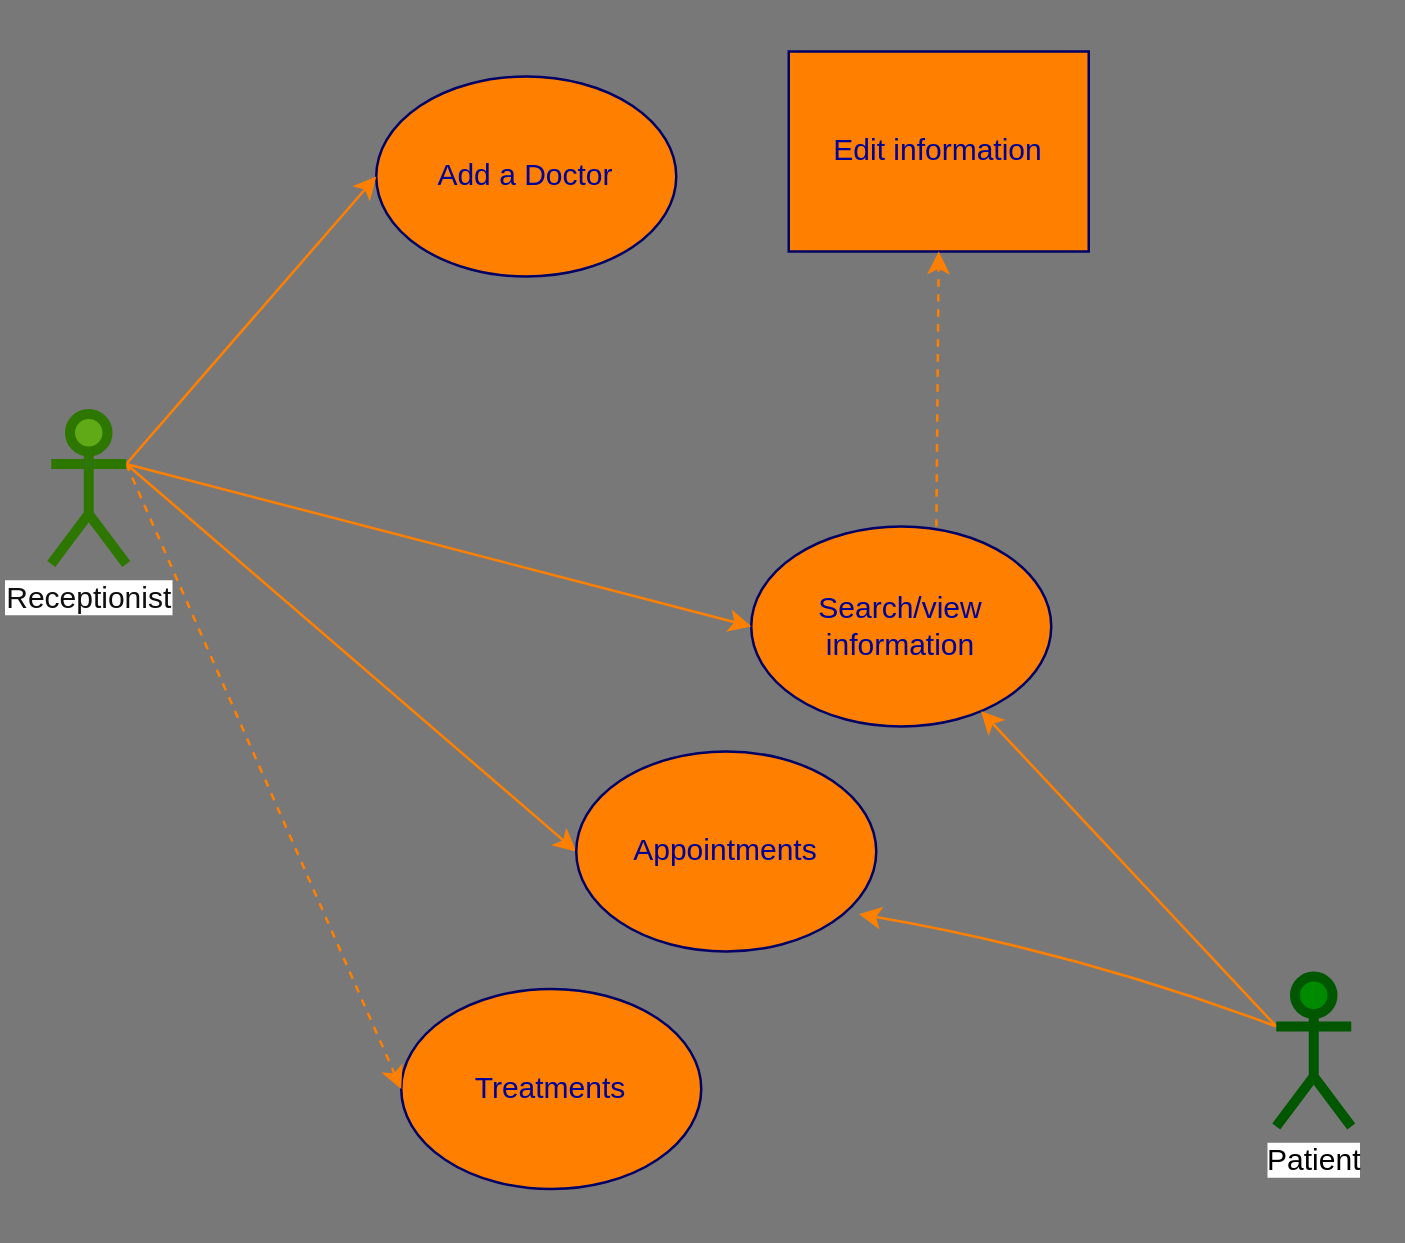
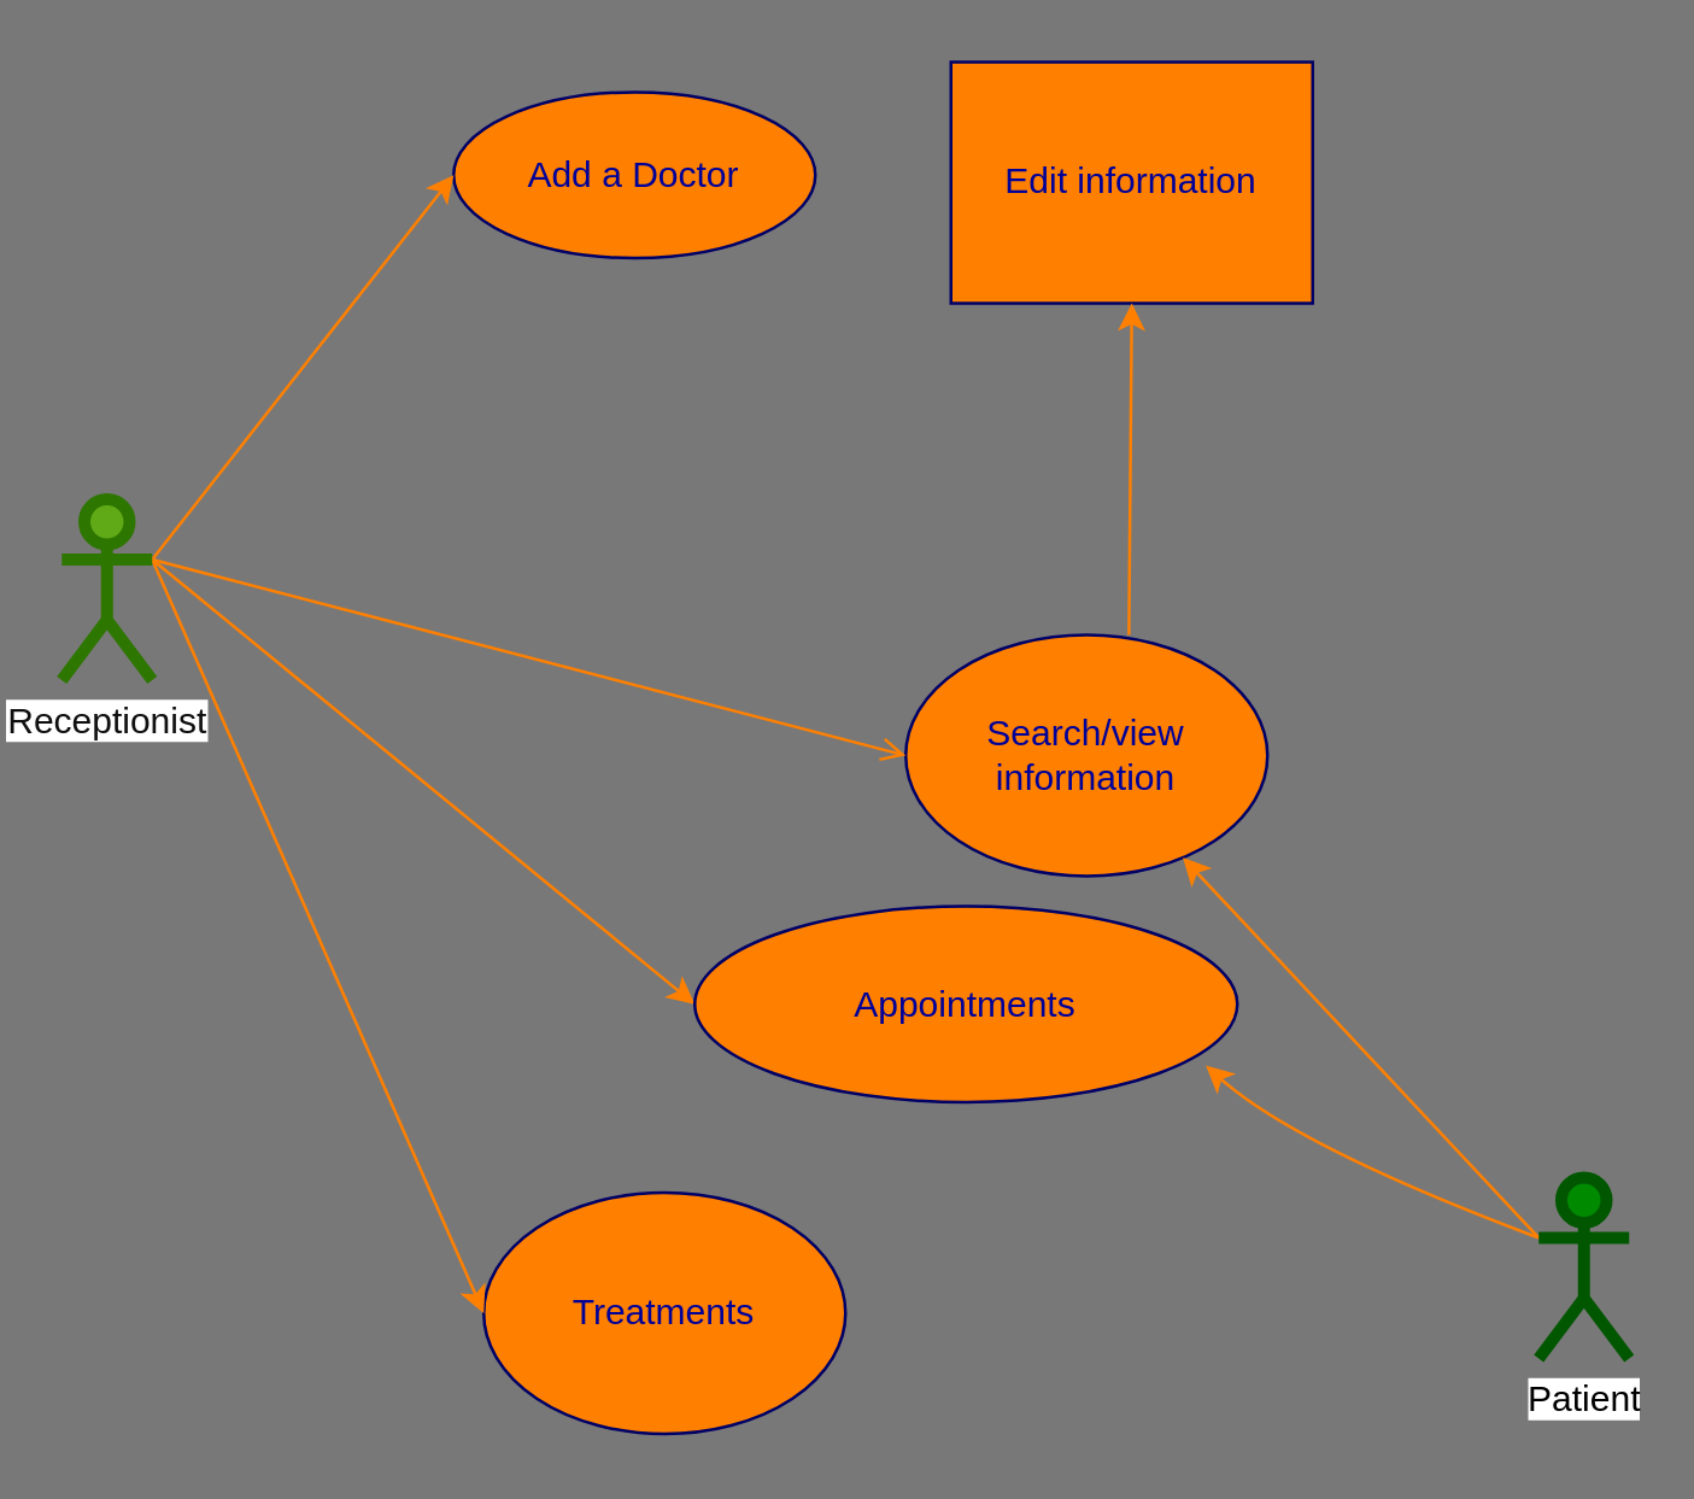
  <mxCell id="0" />
  <mxCell id="1" parent="0" />
- <mxCell id="2" value="Add a Doctor" style="ellipse;whiteSpace=wrap;html=1;fillColor=#FF8000;strokeColor=#000066;fontColor=#000099;" parent="1" vertex="1"><mxGeometry x="150" y="30" width="120" height="80" as="geometry" /></mxCell>
+ <mxCell id="2" value="Add a Doctor" style="ellipse;whiteSpace=wrap;html=1;fillColor=#FF8000;strokeColor=#000066;fontColor=#000099;" parent="1" vertex="1"><mxGeometry x="150" y="30" width="120" height="55" as="geometry" /></mxCell>
  <mxCell id="3" value="Search/view information" style="ellipse;whiteSpace=wrap;html=1;fillColor=#FF8000;strokeColor=#000066;fontColor=#000099;" parent="1" vertex="1"><mxGeometry x="300" y="210" width="120" height="80" as="geometry" /></mxCell>
  <mxCell id="4" value="Edit information" style="whiteSpace=wrap;html=1;fillColor=#FF8000;strokeColor=#000066;fontColor=#000099;rounded=0;" parent="1" vertex="1"><mxGeometry x="315" y="20" width="120" height="80" as="geometry" /></mxCell>
  <mxCell id="5" value="Treatments" style="ellipse;whiteSpace=wrap;html=1;fillColor=#FF8000;strokeColor=#000066;fontColor=#000099;" parent="1" vertex="1"><mxGeometry x="160" y="395" width="120" height="80" as="geometry" /></mxCell>
  <mxCell id="6" style="html=1;exitX=1;exitY=0.333;exitPerimeter=0;entryX=0;entryY=0.5;jettySize=auto;orthogonalLoop=1;fillColor=#f8cecc;strokeColor=#FF8000;curved=1;fontColor=#000099;" parent="1" source="10" target="2" edge="1"><mxGeometry relative="1" as="geometry" /></mxCell>
  <mxCell id="7" style="rounded=0;html=1;exitX=1;exitY=0.333;exitPerimeter=0;entryX=0;entryY=0.5;jettySize=auto;orthogonalLoop=1;fontColor=#000099;strokeColor=#FF8000;" parent="1" source="10" target="14" edge="1"><mxGeometry relative="1" as="geometry" /></mxCell>
- <mxCell id="8" style="edgeStyle=none;curved=1;html=1;exitX=1;exitY=0.333;exitPerimeter=0;entryX=0;entryY=0.5;jettySize=auto;orthogonalLoop=1;strokeColor=#FF8000;fontColor=#000099;" parent="1" source="10" target="3" edge="1"><mxGeometry relative="1" as="geometry" /></mxCell>
- <mxCell id="9" style="edgeStyle=none;curved=1;html=1;exitX=1;exitY=0.333;exitPerimeter=0;jettySize=auto;orthogonalLoop=1;strokeColor=#FF8000;entryX=0;entryY=0.5;fontColor=#000099;dashed=1;" parent="1" source="10" target="5" edge="1"><mxGeometry relative="1" as="geometry" /></mxCell>
+ <mxCell id="8" style="edgeStyle=none;curved=1;html=1;exitX=1;exitY=0.333;exitPerimeter=0;entryX=0;entryY=0.5;jettySize=auto;orthogonalLoop=1;strokeColor=#FF8000;fontColor=#000099;endArrow=open;" parent="1" source="10" target="3" edge="1"><mxGeometry relative="1" as="geometry" /></mxCell>
+ <mxCell id="9" style="edgeStyle=none;curved=1;html=1;exitX=1;exitY=0.333;exitPerimeter=0;jettySize=auto;orthogonalLoop=1;strokeColor=#FF8000;entryX=0;entryY=0.5;fontColor=#000099;" parent="1" source="10" target="5" edge="1"><mxGeometry relative="1" as="geometry" /></mxCell>
  <mxCell id="10" value="&lt;font color=&quot;#0f0f0f&quot;&gt;Receptionist&lt;/font&gt;" style="shape=umlActor;verticalLabelPosition=bottom;labelBackgroundColor=#ffffff;verticalAlign=top;html=1;strokeWidth=4;fillColor=#60a917;strokeColor=#2D7600;fontColor=#ffffff;" parent="1" vertex="1"><mxGeometry x="20" y="165" width="30" height="60" as="geometry" /></mxCell>
  <mxCell id="11" style="rounded=0;html=1;exitX=0;exitY=0.333;exitPerimeter=0;jettySize=auto;orthogonalLoop=1;fontColor=#000099;strokeColor=#FF8000;" parent="1" source="13" target="3" edge="1"><mxGeometry relative="1" as="geometry"><mxPoint x="570" y="220" as="targetPoint" /></mxGeometry></mxCell>
  <mxCell id="12" style="edgeStyle=none;curved=1;html=1;entryX=0.942;entryY=0.813;jettySize=auto;orthogonalLoop=1;strokeColor=#FF8000;fontColor=#000099;exitX=0;exitY=0.333;exitDx=0;exitDy=0;exitPerimeter=0;entryDx=0;entryDy=0;entryPerimeter=0;" parent="1" source="13" target="14" edge="1"><mxGeometry relative="1" as="geometry"><mxPoint x="470" y="350" as="sourcePoint" /><Array as="points"><mxPoint x="430" y="380" /></Array></mxGeometry></mxCell>
  <mxCell id="13" value="&lt;font color=&quot;#000000&quot;&gt;Patient&lt;/font&gt;" style="shape=umlActor;verticalLabelPosition=bottom;labelBackgroundColor=#ffffff;verticalAlign=top;html=1;strokeWidth=4;fillColor=#008a00;strokeColor=#005700;fontColor=#ffffff;" parent="1" vertex="1"><mxGeometry x="510" y="390" width="30" height="60" as="geometry" /></mxCell>
- <mxCell id="14" value="Appointments" style="ellipse;whiteSpace=wrap;html=1;fillColor=#FF8000;strokeColor=#000066;fontColor=#000099;" parent="1" vertex="1"><mxGeometry x="230" y="300" width="120" height="80" as="geometry" /></mxCell>
- <mxCell id="15" style="edgeStyle=none;curved=1;html=1;exitX=0.617;exitY=0;exitPerimeter=0;entryX=0.5;entryY=1;jettySize=auto;orthogonalLoop=1;strokeColor=#FF8000;fontColor=#000099;exitDx=0;exitDy=0;entryDx=0;entryDy=0;dashed=1;" edge="1" parent="1" source="3" target="4"><mxGeometry relative="1" as="geometry"><mxPoint x="350" y="130" as="sourcePoint" /><mxPoint x="600" y="195" as="targetPoint" /></mxGeometry></mxCell>
+ <mxCell id="14" value="Appointments" style="ellipse;whiteSpace=wrap;html=1;fillColor=#FF8000;strokeColor=#000066;fontColor=#000099;" parent="1" vertex="1"><mxGeometry x="230" y="300" width="180" height="65" as="geometry" /></mxCell>
+ <mxCell id="15" style="edgeStyle=none;curved=1;html=1;exitX=0.617;exitY=0;exitPerimeter=0;entryX=0.5;entryY=1;jettySize=auto;orthogonalLoop=1;strokeColor=#FF8000;fontColor=#000099;exitDx=0;exitDy=0;entryDx=0;entryDy=0;" edge="1" parent="1" source="3" target="4"><mxGeometry relative="1" as="geometry"><mxPoint x="350" y="130" as="sourcePoint" /><mxPoint x="600" y="195" as="targetPoint" /></mxGeometry></mxCell>
